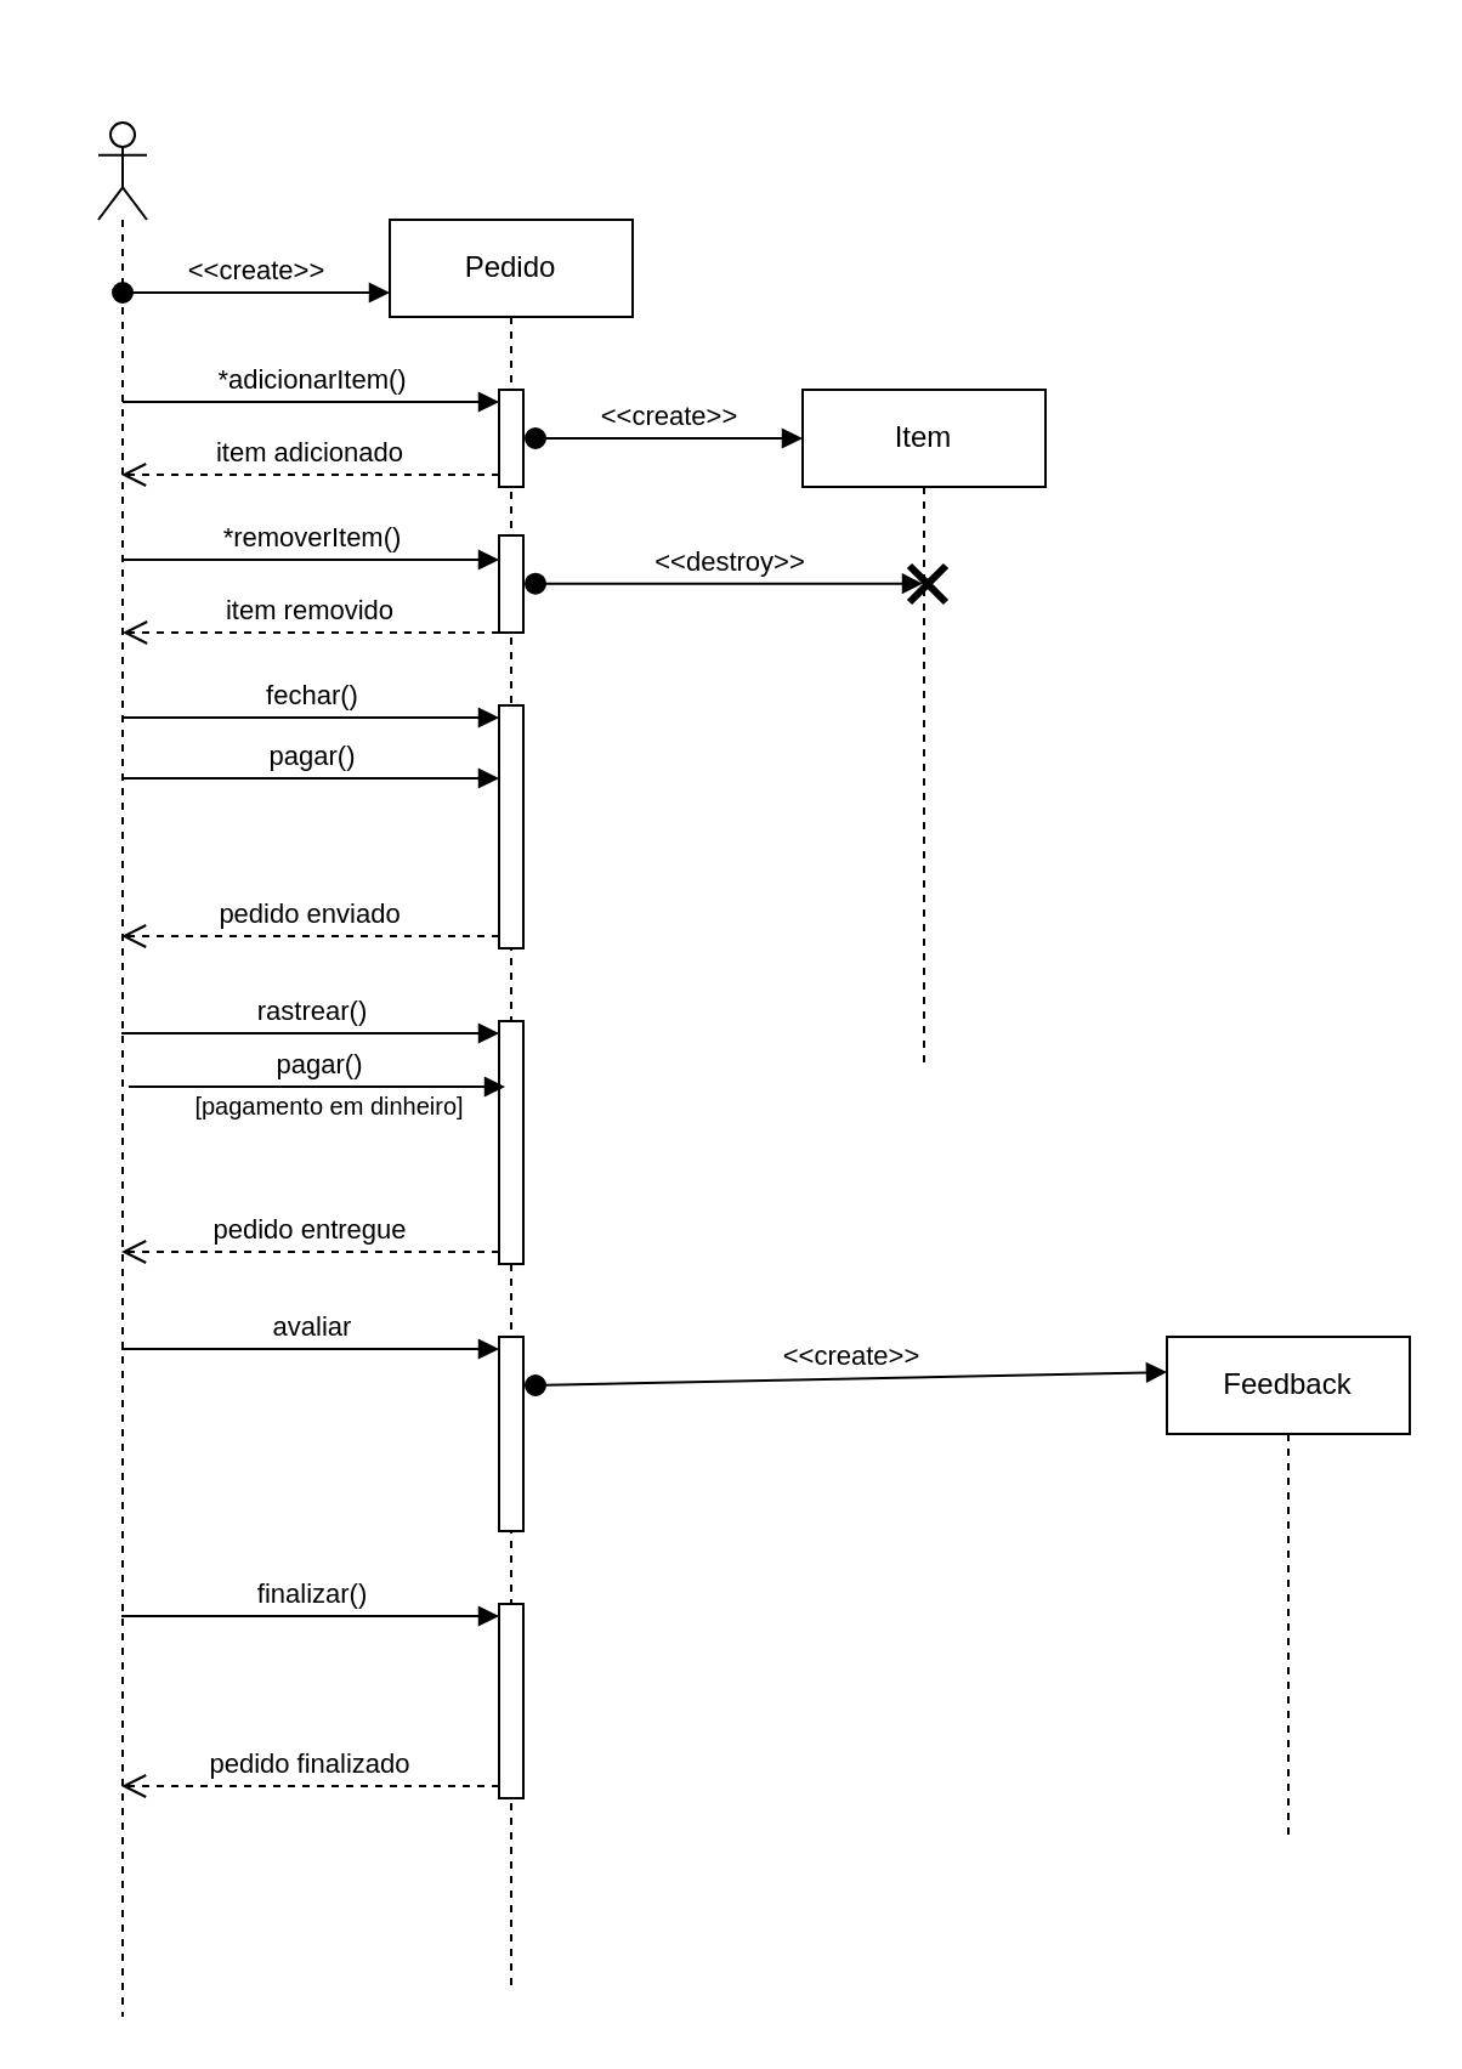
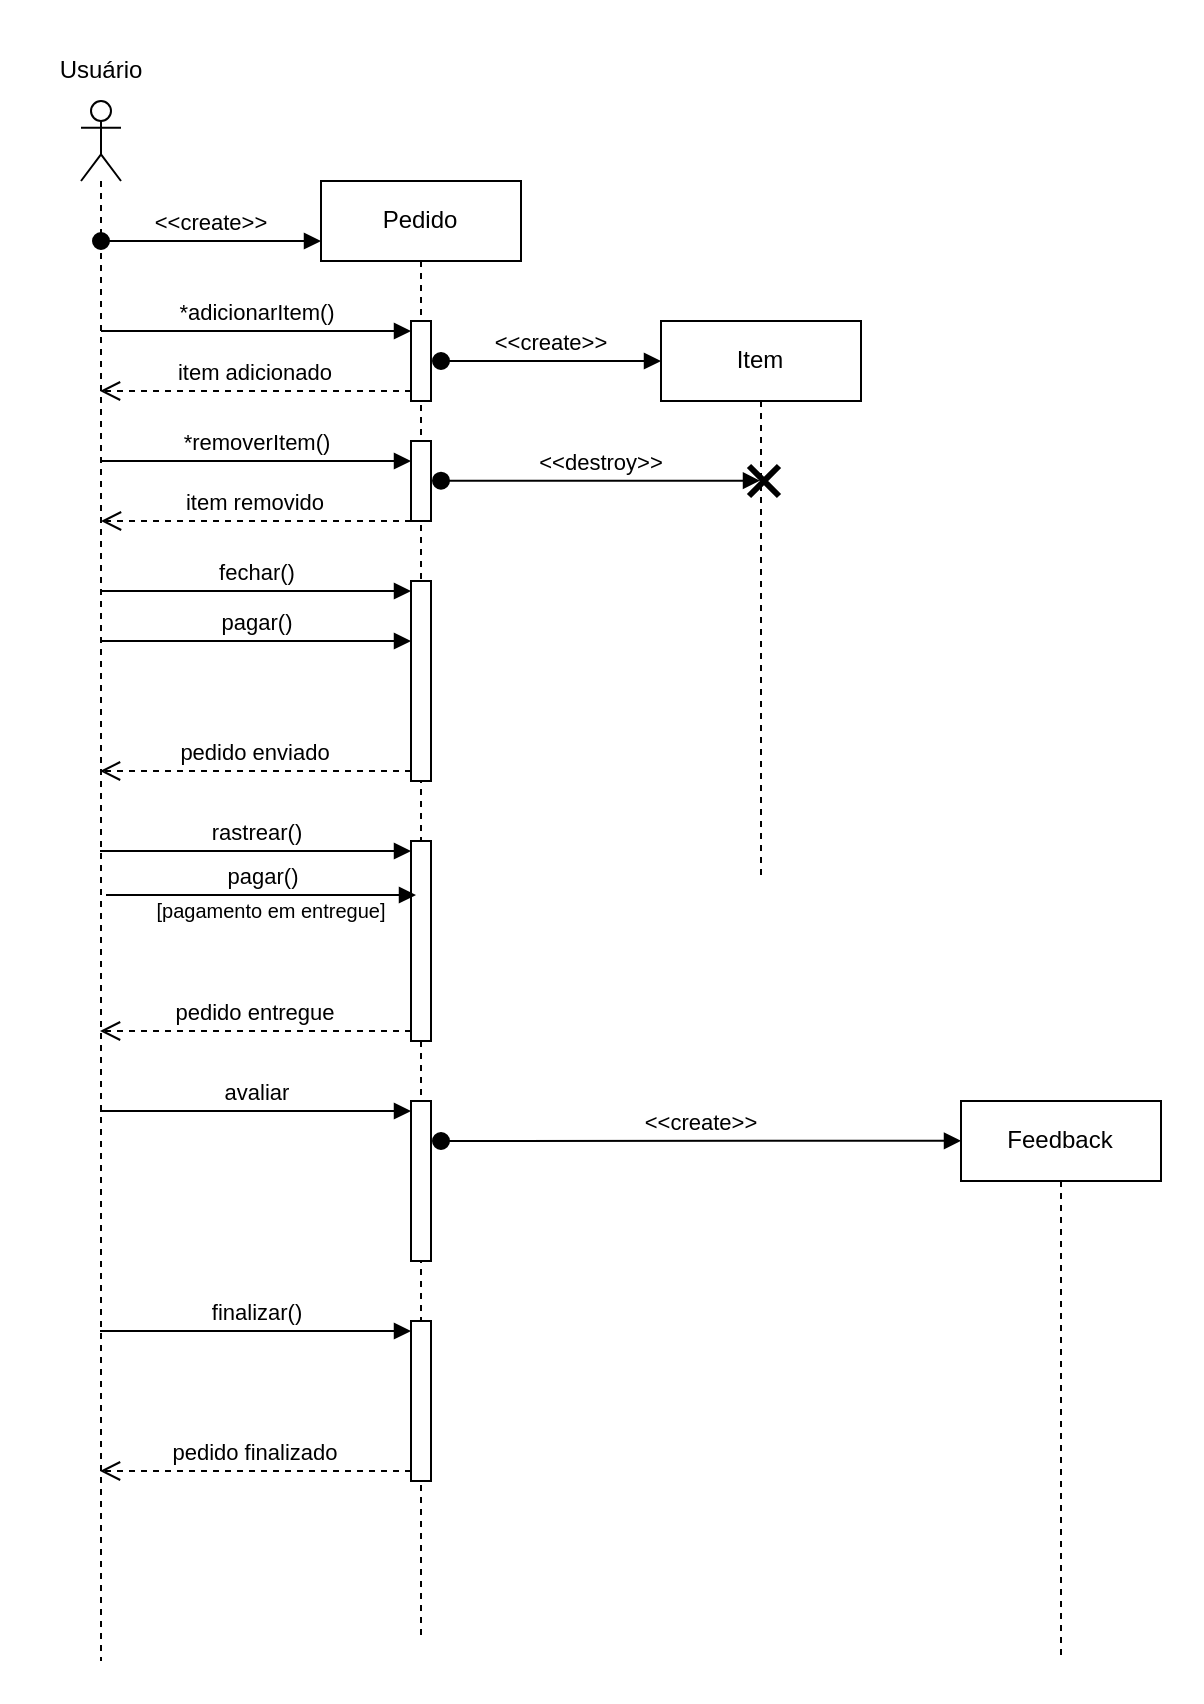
  <mxCell id="0" />
  <mxCell id="1" parent="0" />
  <mxCell id="2" value="" style="shape=umlLifeline;perimeter=lifelinePerimeter;whiteSpace=wrap;html=1;container=1;dropTarget=0;collapsible=0;recursiveResize=0;outlineConnect=0;portConstraint=eastwest;newEdgeStyle={&quot;curved&quot;:0,&quot;rounded&quot;:0};participant=umlActor;" vertex="1" parent="1"><mxGeometry x="40" y="50" width="20" height="780" as="geometry" /></mxCell>
+ <mxCell id="3" value="Usuário" style="text;html=1;align=center;verticalAlign=middle;resizable=0;points=[];autosize=1;strokeColor=none;fillColor=none;" vertex="1" parent="1"><mxGeometry x="20" y="20" width="60" height="30" as="geometry" /></mxCell>
  <mxCell id="4" value="Pedido" style="shape=umlLifeline;perimeter=lifelinePerimeter;whiteSpace=wrap;html=1;container=1;dropTarget=0;collapsible=0;recursiveResize=0;outlineConnect=0;portConstraint=eastwest;newEdgeStyle={&quot;curved&quot;:0,&quot;rounded&quot;:0};" vertex="1" parent="1"><mxGeometry x="160" y="90" width="100" height="730" as="geometry" /></mxCell>
  <mxCell id="5" value="" style="html=1;points=[[0,0,0,0,5],[0,1,0,0,-5],[1,0,0,0,5],[1,1,0,0,-5]];perimeter=orthogonalPerimeter;outlineConnect=0;targetShapes=umlLifeline;portConstraint=eastwest;newEdgeStyle={&quot;curved&quot;:0,&quot;rounded&quot;:0};" vertex="1" parent="4"><mxGeometry x="45" y="70" width="10" height="40" as="geometry" /></mxCell>
  <mxCell id="6" value="" style="html=1;points=[[0,0,0,0,5],[0,1,0,0,-5],[1,0,0,0,5],[1,1,0,0,-5]];perimeter=orthogonalPerimeter;outlineConnect=0;targetShapes=umlLifeline;portConstraint=eastwest;newEdgeStyle={&quot;curved&quot;:0,&quot;rounded&quot;:0};" vertex="1" parent="4"><mxGeometry x="45" y="130" width="10" height="40" as="geometry" /></mxCell>
  <mxCell id="7" value="" style="html=1;points=[[0,0,0,0,5],[0,1,0,0,-5],[1,0,0,0,5],[1,1,0,0,-5]];perimeter=orthogonalPerimeter;outlineConnect=0;targetShapes=umlLifeline;portConstraint=eastwest;newEdgeStyle={&quot;curved&quot;:0,&quot;rounded&quot;:0};" vertex="1" parent="4"><mxGeometry x="45" y="200" width="10" height="100" as="geometry" /></mxCell>
  <mxCell id="8" value="" style="html=1;points=[[0,0,0,0,5],[0,1,0,0,-5],[1,0,0,0,5],[1,1,0,0,-5]];perimeter=orthogonalPerimeter;outlineConnect=0;targetShapes=umlLifeline;portConstraint=eastwest;newEdgeStyle={&quot;curved&quot;:0,&quot;rounded&quot;:0};" vertex="1" parent="4"><mxGeometry x="45" y="330" width="10" height="100" as="geometry" /></mxCell>
  <mxCell id="9" value="" style="html=1;points=[[0,0,0,0,5],[0,1,0,0,-5],[1,0,0,0,5],[1,1,0,0,-5]];perimeter=orthogonalPerimeter;outlineConnect=0;targetShapes=umlLifeline;portConstraint=eastwest;newEdgeStyle={&quot;curved&quot;:0,&quot;rounded&quot;:0};" vertex="1" parent="4"><mxGeometry x="45" y="460" width="10" height="80" as="geometry" /></mxCell>
  <mxCell id="10" value="" style="html=1;points=[[0,0,0,0,5],[0,1,0,0,-5],[1,0,0,0,5],[1,1,0,0,-5]];perimeter=orthogonalPerimeter;outlineConnect=0;targetShapes=umlLifeline;portConstraint=eastwest;newEdgeStyle={&quot;curved&quot;:0,&quot;rounded&quot;:0};" vertex="1" parent="4"><mxGeometry x="45" y="570" width="10" height="80" as="geometry" /></mxCell>
  <mxCell id="11" value="&amp;lt;&amp;lt;create&amp;gt;&amp;gt;" style="html=1;verticalAlign=bottom;startArrow=oval;startFill=1;endArrow=block;startSize=8;curved=0;rounded=0;" edge="1" parent="1"><mxGeometry width="60" relative="1" as="geometry"><mxPoint x="50" y="120" as="sourcePoint" /><mxPoint x="160" y="120" as="targetPoint" /></mxGeometry></mxCell>
  <mxCell id="12" value="*adicionarItem()" style="html=1;verticalAlign=bottom;endArrow=block;curved=0;rounded=0;entryX=0;entryY=0;entryDx=0;entryDy=5;entryPerimeter=0;" edge="1" target="5" parent="1"><mxGeometry relative="1" as="geometry"><mxPoint x="50" y="165" as="sourcePoint" /><mxPoint x="200" y="165" as="targetPoint" /></mxGeometry></mxCell>
  <mxCell id="13" value="item adicionado" style="html=1;verticalAlign=bottom;endArrow=open;dashed=1;endSize=8;curved=0;rounded=0;exitX=0;exitY=1;exitDx=0;exitDy=-5;" edge="1" source="5" parent="1" target="2"><mxGeometry relative="1" as="geometry"><mxPoint x="50" y="235" as="targetPoint" /></mxGeometry></mxCell>
  <mxCell id="14" value="Item" style="shape=umlLifeline;perimeter=lifelinePerimeter;whiteSpace=wrap;html=1;container=1;dropTarget=0;collapsible=0;recursiveResize=0;outlineConnect=0;portConstraint=eastwest;newEdgeStyle={&quot;curved&quot;:0,&quot;rounded&quot;:0};" vertex="1" parent="1"><mxGeometry x="330" y="160" width="100" height="280" as="geometry" /></mxCell>
  <mxCell id="15" value="" style="shape=umlDestroy;whiteSpace=wrap;html=1;strokeWidth=3;targetShapes=umlLifeline;" vertex="1" parent="14"><mxGeometry x="44" y="72.5" width="15" height="15" as="geometry" /></mxCell>
  <mxCell id="16" value="&amp;lt;&amp;lt;create&amp;gt;&amp;gt;" style="html=1;verticalAlign=bottom;startArrow=oval;startFill=1;endArrow=block;startSize=8;curved=0;rounded=0;" edge="1" parent="1"><mxGeometry width="60" relative="1" as="geometry"><mxPoint x="220" y="180" as="sourcePoint" /><mxPoint x="330" y="180" as="targetPoint" /></mxGeometry></mxCell>
  <mxCell id="17" value="*removerItem()" style="html=1;verticalAlign=bottom;endArrow=block;curved=0;rounded=0;" edge="1" parent="1" target="6"><mxGeometry relative="1" as="geometry"><mxPoint x="50" y="230" as="sourcePoint" /><mxPoint x="200" y="230" as="targetPoint" /></mxGeometry></mxCell>
  <mxCell id="18" value="&amp;lt;&amp;lt;destroy&amp;gt;&amp;gt;" style="html=1;verticalAlign=bottom;startArrow=oval;startFill=1;endArrow=block;startSize=8;curved=0;rounded=0;" edge="1" parent="1" target="14"><mxGeometry width="60" relative="1" as="geometry"><mxPoint x="220" y="239.86" as="sourcePoint" /><mxPoint x="330" y="239.86" as="targetPoint" /></mxGeometry></mxCell>
  <mxCell id="19" value="item removido" style="html=1;verticalAlign=bottom;endArrow=open;dashed=1;endSize=8;curved=0;rounded=0;exitX=0;exitY=1;exitDx=0;exitDy=-5;" edge="1" parent="1"><mxGeometry relative="1" as="geometry"><mxPoint x="50" y="260" as="targetPoint" /><mxPoint x="205" y="260" as="sourcePoint" /></mxGeometry></mxCell>
  <mxCell id="20" value="fechar()" style="html=1;verticalAlign=bottom;endArrow=block;curved=0;rounded=0;entryX=0;entryY=0;entryDx=0;entryDy=5;" edge="1" target="7" parent="1" source="2"><mxGeometry relative="1" as="geometry"><mxPoint x="135" y="285" as="sourcePoint" /></mxGeometry></mxCell>
  <mxCell id="21" value="pedido enviado" style="html=1;verticalAlign=bottom;endArrow=open;dashed=1;endSize=8;curved=0;rounded=0;exitX=0;exitY=1;exitDx=0;exitDy=-5;" edge="1" source="7" parent="1" target="2"><mxGeometry relative="1" as="geometry"><mxPoint x="135" y="355" as="targetPoint" /></mxGeometry></mxCell>
  <mxCell id="22" value="pagar()" style="html=1;verticalAlign=bottom;endArrow=block;curved=0;rounded=0;entryX=0;entryY=0;entryDx=0;entryDy=5;" edge="1" parent="1"><mxGeometry relative="1" as="geometry"><mxPoint x="50" y="320" as="sourcePoint" /><mxPoint x="205" y="320" as="targetPoint" /></mxGeometry></mxCell>
- <mxCell id="23" value="&lt;font size=&quot;1&quot;&gt;[pagamento em dinheiro]&lt;/font&gt;" style="text;html=1;align=center;verticalAlign=middle;resizable=0;points=[];autosize=1;strokeColor=none;fillColor=none;" vertex="1" parent="1"><mxGeometry x="70" y="440" width="130" height="30" as="geometry" /></mxCell>
+ <mxCell id="23" value="&lt;font size=&quot;1&quot;&gt;[pagamento em entregue]&lt;/font&gt;" style="text;html=1;align=center;verticalAlign=middle;resizable=0;points=[];autosize=1;strokeColor=none;fillColor=none;" vertex="1" parent="1"><mxGeometry x="70" y="440" width="130" height="30" as="geometry" /></mxCell>
  <mxCell id="24" value="pedido entregue" style="html=1;verticalAlign=bottom;endArrow=open;dashed=1;endSize=8;curved=0;rounded=0;exitX=0;exitY=1;exitDx=0;exitDy=-5;" edge="1" source="8" parent="1" target="2"><mxGeometry relative="1" as="geometry"><mxPoint x="135" y="495" as="targetPoint" /></mxGeometry></mxCell>
  <mxCell id="25" value="rastrear()" style="html=1;verticalAlign=bottom;endArrow=block;curved=0;rounded=0;entryX=0;entryY=0;entryDx=0;entryDy=5;" edge="1" target="8" parent="1" source="2"><mxGeometry relative="1" as="geometry"><mxPoint x="135" y="425" as="sourcePoint" /></mxGeometry></mxCell>
  <mxCell id="26" value="pagar()" style="html=1;verticalAlign=bottom;endArrow=block;curved=0;rounded=0;entryX=0;entryY=0;entryDx=0;entryDy=5;" edge="1" parent="1"><mxGeometry x="0.003" relative="1" as="geometry"><mxPoint x="52.5" y="447" as="sourcePoint" /><mxPoint x="207.5" y="447" as="targetPoint" /><mxPoint as="offset" /></mxGeometry></mxCell>
  <mxCell id="27" value="avaliar" style="html=1;verticalAlign=bottom;endArrow=block;curved=0;rounded=0;entryX=0;entryY=0;entryDx=0;entryDy=5;" edge="1" target="9" parent="1" source="2"><mxGeometry relative="1" as="geometry"><mxPoint x="0" y="535" as="sourcePoint" /></mxGeometry></mxCell>
- <mxCell id="28" value="Feedback" style="shape=umlLifeline;perimeter=lifelinePerimeter;whiteSpace=wrap;html=1;container=1;dropTarget=0;collapsible=0;recursiveResize=0;outlineConnect=0;portConstraint=eastwest;newEdgeStyle={&quot;curved&quot;:0,&quot;rounded&quot;:0};" vertex="1" parent="1"><mxGeometry x="480" y="550" width="100" height="205" as="geometry" /></mxCell>
+ <mxCell id="28" value="Feedback" style="shape=umlLifeline;perimeter=lifelinePerimeter;whiteSpace=wrap;html=1;container=1;dropTarget=0;collapsible=0;recursiveResize=0;outlineConnect=0;portConstraint=eastwest;newEdgeStyle={&quot;curved&quot;:0,&quot;rounded&quot;:0};" vertex="1" parent="1"><mxGeometry x="480" y="550" width="100" height="280" as="geometry" /></mxCell>
  <mxCell id="29" value="&amp;lt;&amp;lt;create&amp;gt;&amp;gt;" style="html=1;verticalAlign=bottom;startArrow=oval;startFill=1;endArrow=block;startSize=8;curved=0;rounded=0;entryX=0;entryY=0.071;entryDx=0;entryDy=0;entryPerimeter=0;" edge="1" parent="1" target="28"><mxGeometry width="60" relative="1" as="geometry"><mxPoint x="220" y="570" as="sourcePoint" /><mxPoint x="330" y="570" as="targetPoint" /></mxGeometry></mxCell>
  <mxCell id="30" value="finalizar()" style="html=1;verticalAlign=bottom;endArrow=block;curved=0;rounded=0;entryX=0;entryY=0;entryDx=0;entryDy=5;" edge="1" target="10" parent="1" source="2"><mxGeometry relative="1" as="geometry"><mxPoint x="135" y="665" as="sourcePoint" /></mxGeometry></mxCell>
  <mxCell id="31" value="pedido finalizado" style="html=1;verticalAlign=bottom;endArrow=open;dashed=1;endSize=8;curved=0;rounded=0;exitX=0;exitY=1;exitDx=0;exitDy=-5;" edge="1" source="10" parent="1" target="2"><mxGeometry relative="1" as="geometry"><mxPoint x="135" y="735" as="targetPoint" /></mxGeometry></mxCell>
